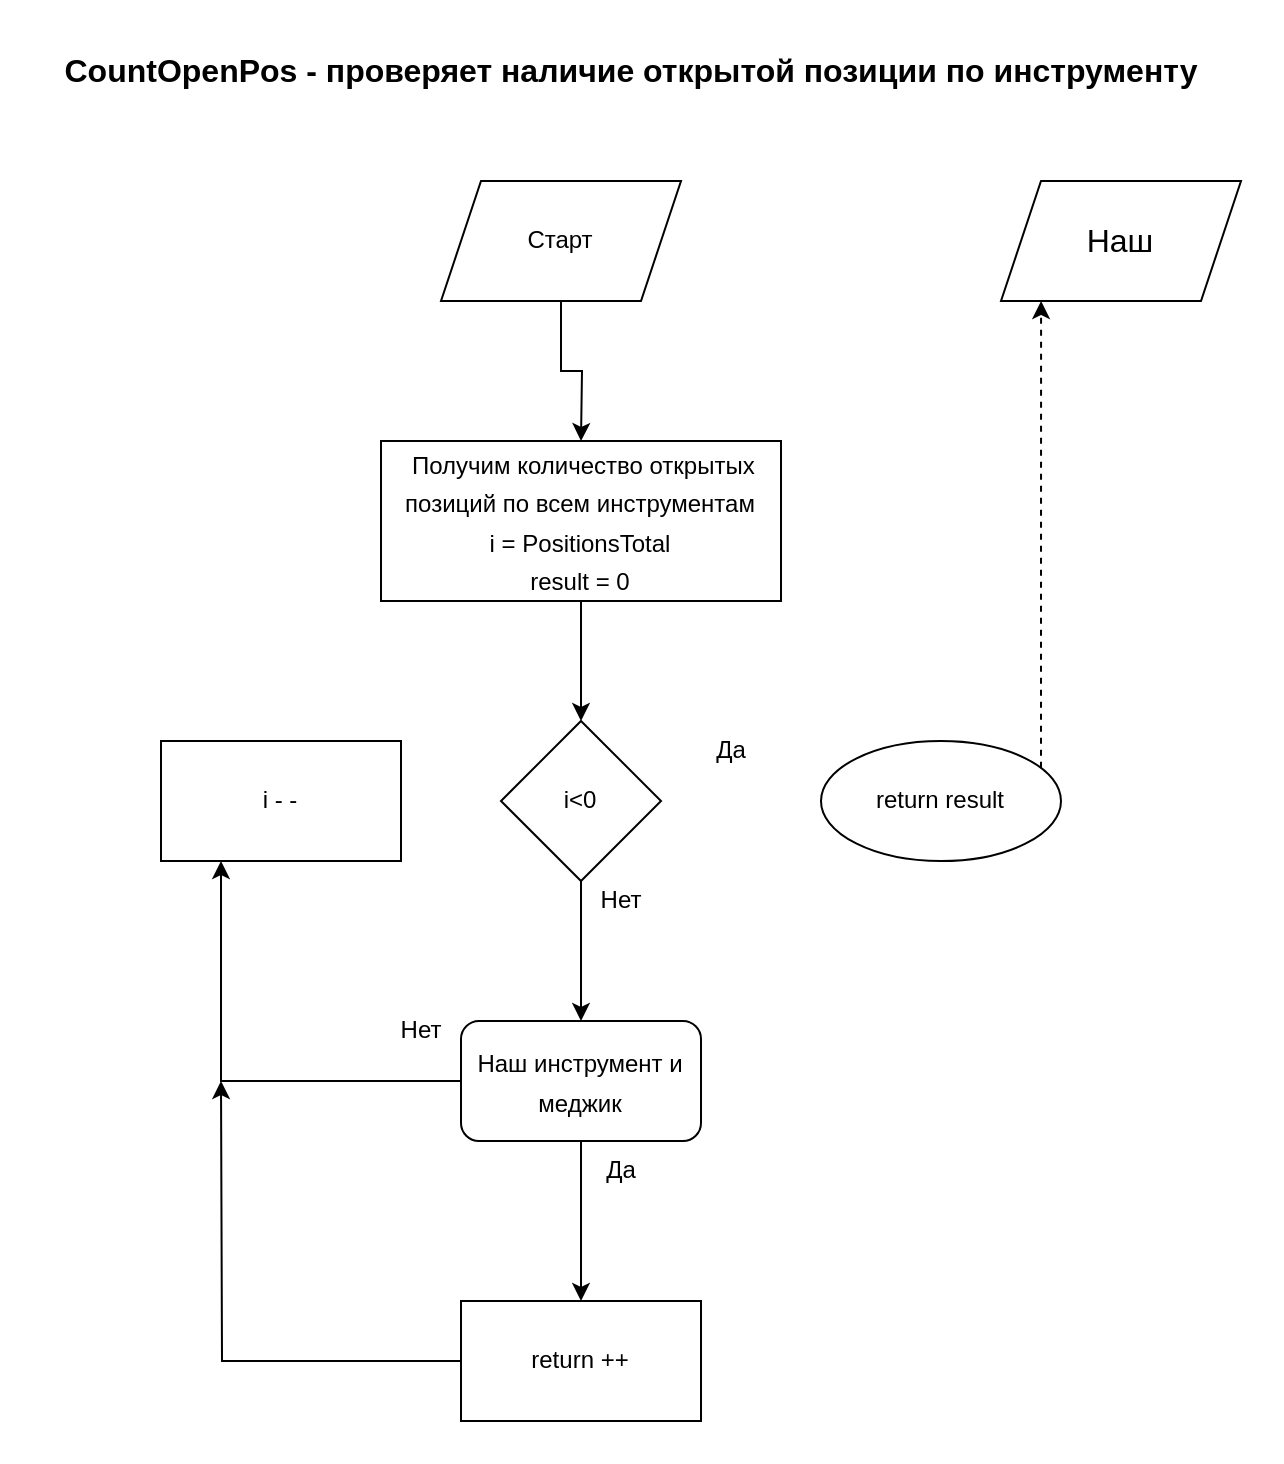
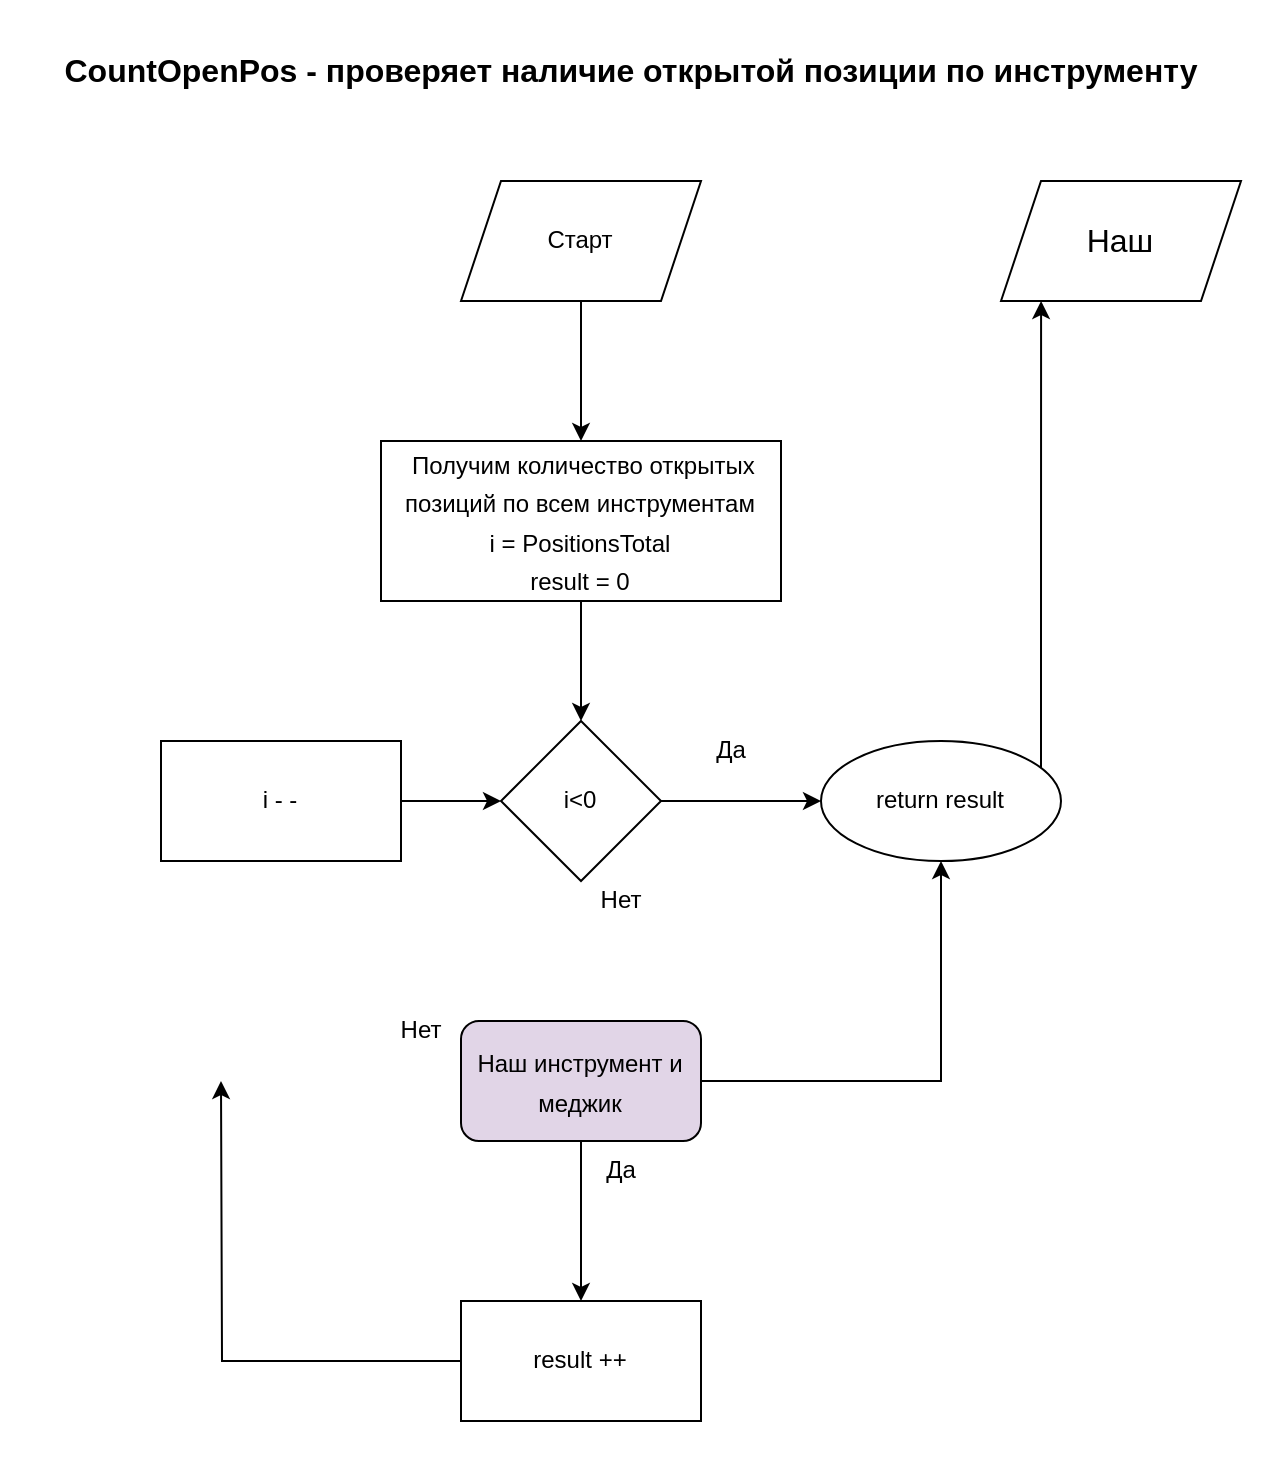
  <mxCell id="0" />
  <mxCell id="1" parent="0" />
  <mxCell id="2" style="edgeStyle=orthogonalEdgeStyle;rounded=0;orthogonalLoop=1;jettySize=auto;html=1;entryX=0.5;entryY=0;entryDx=0;entryDy=0;fontSize=16;" parent="1" source="3" edge="1"><mxGeometry relative="1" as="geometry"><mxPoint x="290" y="220" as="targetPoint" /></mxGeometry></mxCell>
- <mxCell id="3" value="Старт" style="shape=parallelogram;perimeter=parallelogramPerimeter;whiteSpace=wrap;html=1;fixedSize=1;" parent="1" vertex="1"><mxGeometry x="220" y="90" width="120" height="60" as="geometry" /></mxCell>
+ <mxCell id="3" value="Старт" style="shape=parallelogram;perimeter=parallelogramPerimeter;whiteSpace=wrap;html=1;fixedSize=1;" parent="1" vertex="1"><mxGeometry x="230" y="90" width="120" height="60" as="geometry" /></mxCell>
  <mxCell id="4" value="&lt;font style=&quot;font-size: 16px;&quot;&gt;&lt;b&gt;CountOpenPos - проверяет наличие открытой позиции по инструменту&lt;/b&gt;&lt;/font&gt;" style="text;html=1;align=center;verticalAlign=middle;resizable=0;points=[];autosize=1;strokeColor=none;fillColor=none;" parent="1" vertex="1"><mxGeometry x="20" y="20" width="590" height="30" as="geometry" /></mxCell>
- <mxCell id="5" style="edgeStyle=orthogonalEdgeStyle;rounded=0;orthogonalLoop=1;jettySize=auto;html=1;fontSize=12;entryX=0.25;entryY=1;entryDx=0;entryDy=0;" parent="1" source="7" target="22" edge="1"><mxGeometry relative="1" as="geometry"><mxPoint x="110" y="500" as="targetPoint" /></mxGeometry></mxCell>
+ <mxCell id="5" style="edgeStyle=orthogonalEdgeStyle;rounded=0;orthogonalLoop=1;jettySize=auto;html=1;fontSize=12;" parent="1" source="7" target="18" edge="1"><mxGeometry relative="1" as="geometry"><mxPoint x="110" y="500" as="targetPoint" /></mxGeometry></mxCell>
  <mxCell id="6" style="edgeStyle=orthogonalEdgeStyle;rounded=0;orthogonalLoop=1;jettySize=auto;html=1;entryX=0.5;entryY=0;entryDx=0;entryDy=0;fontSize=12;" parent="1" source="7" target="20" edge="1"><mxGeometry relative="1" as="geometry" /></mxCell>
- <mxCell id="7" value="&lt;font style=&quot;font-size: 12px;&quot;&gt;Наш инструмент и меджик&lt;/font&gt;" style="rounded=1;whiteSpace=wrap;html=1;fontSize=16;" parent="1" vertex="1"><mxGeometry x="230" y="510" width="120" height="60" as="geometry" /></mxCell>
+ <mxCell id="7" value="&lt;font style=&quot;font-size: 12px;&quot;&gt;Наш инструмент и меджик&lt;/font&gt;" style="rounded=1;whiteSpace=wrap;html=1;fontSize=16;fillColor=#e1d5e7;" parent="1" vertex="1"><mxGeometry x="230" y="510" width="120" height="60" as="geometry" /></mxCell>
  <mxCell id="8" value="Наш" style="shape=parallelogram;perimeter=parallelogramPerimeter;whiteSpace=wrap;html=1;fixedSize=1;fontSize=16;" parent="1" vertex="1"><mxGeometry x="500" y="90" width="120" height="60" as="geometry" /></mxCell>
  <mxCell id="9" style="edgeStyle=orthogonalEdgeStyle;rounded=0;orthogonalLoop=1;jettySize=auto;html=1;entryX=0.5;entryY=0;entryDx=0;entryDy=0;fontSize=12;" parent="1" source="10" target="13" edge="1"><mxGeometry relative="1" as="geometry" /></mxCell>
  <mxCell id="10" value="&lt;span style=&quot;font-size: 12px;&quot;&gt;&amp;nbsp;Получим количество открытых позиций по всем инструментам&lt;br&gt;i = PositionsTotal&lt;br&gt;result = 0&lt;br&gt;&lt;/span&gt;" style="rounded=0;whiteSpace=wrap;html=1;fontSize=16;" parent="1" vertex="1"><mxGeometry x="190" y="220" width="200" height="80" as="geometry" /></mxCell>
- <mxCell id="11" style="edgeStyle=orthogonalEdgeStyle;rounded=0;orthogonalLoop=1;jettySize=auto;html=1;entryX=0.5;entryY=0;entryDx=0;entryDy=0;fontSize=12;" parent="1" source="13" target="7" edge="1"><mxGeometry relative="1" as="geometry" /></mxCell>
+ <mxCell id="12" style="edgeStyle=orthogonalEdgeStyle;rounded=0;orthogonalLoop=1;jettySize=auto;html=1;entryX=0;entryY=0.5;entryDx=0;entryDy=0;fontSize=12;" parent="1" source="13" target="18" edge="1"><mxGeometry relative="1" as="geometry" /></mxCell>
  <mxCell id="13" value="i&amp;lt;0" style="rhombus;whiteSpace=wrap;html=1;fontSize=12;" parent="1" vertex="1"><mxGeometry x="250" y="360" width="80" height="80" as="geometry" /></mxCell>
  <mxCell id="14" value="Да" style="text;html=1;align=center;verticalAlign=middle;resizable=0;points=[];autosize=1;strokeColor=none;fillColor=none;fontSize=12;" parent="1" vertex="1"><mxGeometry x="345" y="360" width="40" height="30" as="geometry" /></mxCell>
  <mxCell id="15" value="Нет" style="text;html=1;align=center;verticalAlign=middle;resizable=0;points=[];autosize=1;strokeColor=none;fillColor=none;fontSize=12;" parent="1" vertex="1"><mxGeometry x="290" y="435" width="40" height="30" as="geometry" /></mxCell>
  <mxCell id="16" value="Нет" style="text;html=1;align=center;verticalAlign=middle;resizable=0;points=[];autosize=1;strokeColor=none;fillColor=none;fontSize=12;" parent="1" vertex="1"><mxGeometry x="190" y="500" width="40" height="30" as="geometry" /></mxCell>
- <mxCell id="17" style="edgeStyle=orthogonalEdgeStyle;rounded=0;orthogonalLoop=1;jettySize=auto;html=1;entryX=0.167;entryY=1;entryDx=0;entryDy=0;entryPerimeter=0;fontSize=12;dashed=1;" parent="1" source="18" target="8" edge="1"><mxGeometry relative="1" as="geometry"><Array as="points"><mxPoint x="520" y="320" /><mxPoint x="520" y="320" /></Array></mxGeometry></mxCell>
+ <mxCell id="17" style="edgeStyle=orthogonalEdgeStyle;rounded=0;orthogonalLoop=1;jettySize=auto;html=1;entryX=0.167;entryY=1;entryDx=0;entryDy=0;entryPerimeter=0;fontSize=12;" parent="1" source="18" target="8" edge="1"><mxGeometry relative="1" as="geometry"><Array as="points"><mxPoint x="520" y="320" /><mxPoint x="520" y="320" /></Array></mxGeometry></mxCell>
  <mxCell id="18" value="return result" style="ellipse;whiteSpace=wrap;html=1;fontSize=12;" parent="1" vertex="1"><mxGeometry x="410" y="370" width="120" height="60" as="geometry" /></mxCell>
  <mxCell id="19" style="edgeStyle=orthogonalEdgeStyle;rounded=0;orthogonalLoop=1;jettySize=auto;html=1;fontSize=12;" parent="1" source="20" edge="1"><mxGeometry relative="1" as="geometry"><mxPoint x="110" y="540" as="targetPoint" /></mxGeometry></mxCell>
- <mxCell id="20" value="return ++" style="rounded=0;whiteSpace=wrap;html=1;fontSize=12;" parent="1" vertex="1"><mxGeometry x="230" y="650" width="120" height="60" as="geometry" /></mxCell>
+ <mxCell id="20" value="result ++" style="rounded=0;whiteSpace=wrap;html=1;fontSize=12;" parent="1" vertex="1"><mxGeometry x="230" y="650" width="120" height="60" as="geometry" /></mxCell>
+ <mxCell id="21" style="edgeStyle=orthogonalEdgeStyle;rounded=0;orthogonalLoop=1;jettySize=auto;html=1;entryX=0;entryY=0.5;entryDx=0;entryDy=0;fontSize=12;" parent="1" source="22" target="13" edge="1"><mxGeometry relative="1" as="geometry" /></mxCell>
  <mxCell id="22" value="i - -" style="rounded=0;whiteSpace=wrap;html=1;fontSize=12;" parent="1" vertex="1"><mxGeometry x="80" y="370" width="120" height="60" as="geometry" /></mxCell>
  <mxCell id="23" value="Да" style="text;html=1;align=center;verticalAlign=middle;resizable=0;points=[];autosize=1;strokeColor=none;fillColor=none;fontSize=12;" parent="1" vertex="1"><mxGeometry x="290" y="570" width="40" height="30" as="geometry" /></mxCell>
